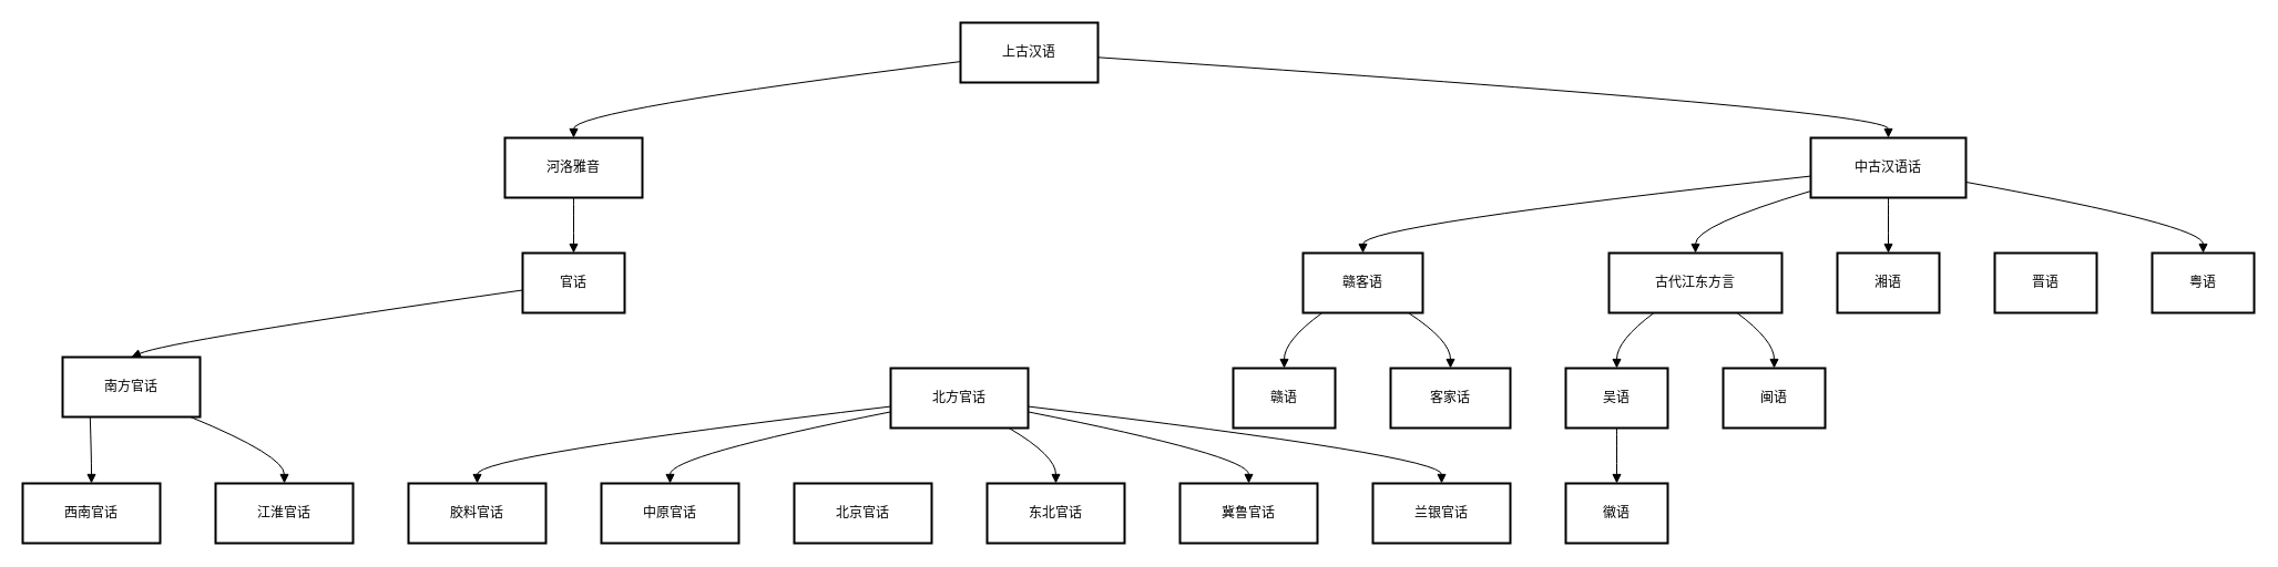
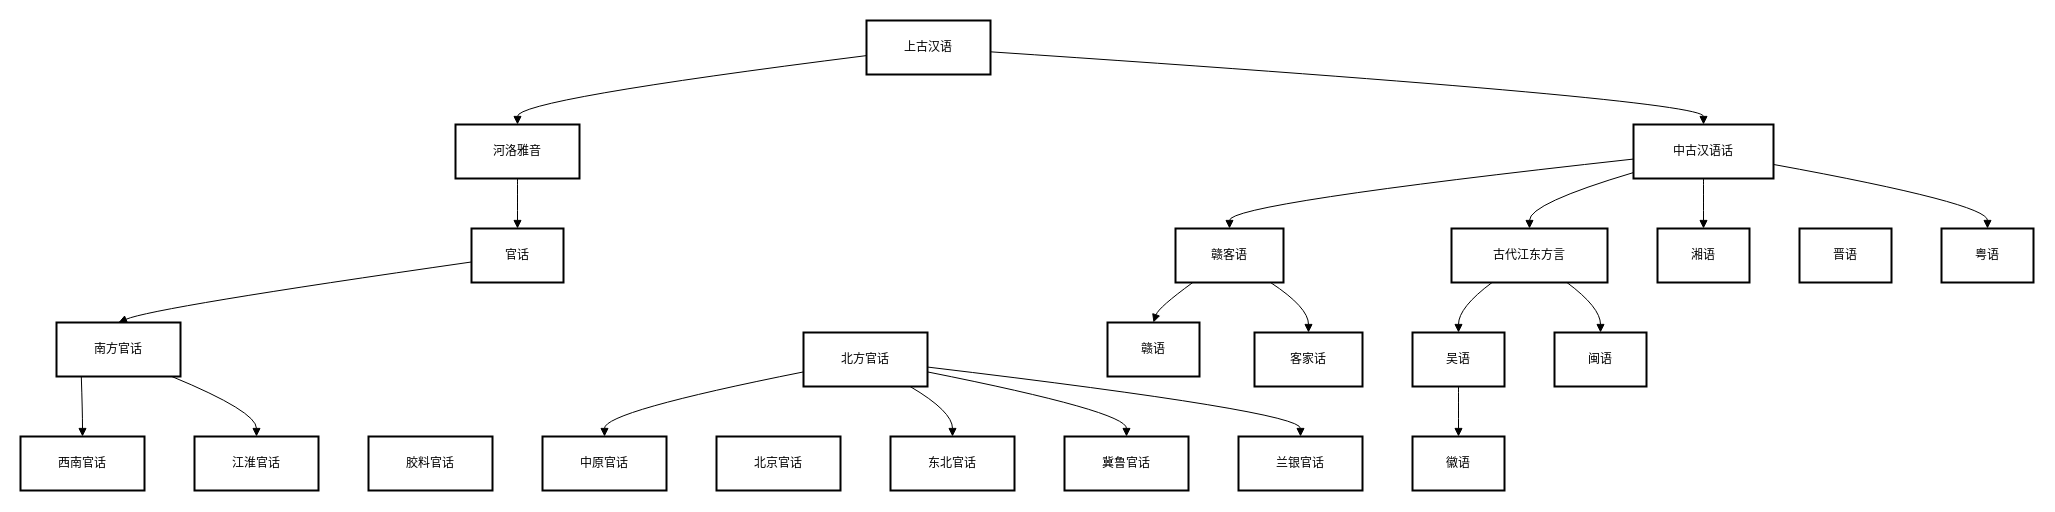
  <mxCell id="0" />
  <mxCell id="1" parent="0" />
  <mxCell id="2" value="上古汉语" style="whiteSpace=wrap;strokeWidth=2;" vertex="1" parent="1"><mxGeometry x="866" y="20" width="124" height="54" as="geometry" /></mxCell>
  <mxCell id="3" value="河洛雅音" style="whiteSpace=wrap;strokeWidth=2;" vertex="1" parent="1"><mxGeometry x="455" y="124" width="124" height="54" as="geometry" /></mxCell>
  <mxCell id="4" value="中古汉语话" style="whiteSpace=wrap;strokeWidth=2;" vertex="1" parent="1"><mxGeometry x="1633" y="124" width="140" height="54" as="geometry" /></mxCell>
  <mxCell id="5" value="官话" style="whiteSpace=wrap;strokeWidth=2;" vertex="1" parent="1"><mxGeometry x="471" y="228" width="92" height="54" as="geometry" /></mxCell>
  <mxCell id="6" value="南方官话" style="whiteSpace=wrap;strokeWidth=2;" vertex="1" parent="1"><mxGeometry x="56" y="322" width="124" height="54" as="geometry" /></mxCell>
  <mxCell id="7" value="北方官话" style="whiteSpace=wrap;strokeWidth=2;" vertex="1" parent="1"><mxGeometry x="803" y="332" width="124" height="54" as="geometry" /></mxCell>
  <mxCell id="8" value="西南官话" style="whiteSpace=wrap;strokeWidth=2;" vertex="1" parent="1"><mxGeometry x="20" y="436" width="124" height="54" as="geometry" /></mxCell>
  <mxCell id="9" value="江淮官话" style="whiteSpace=wrap;strokeWidth=2;" vertex="1" parent="1"><mxGeometry x="194" y="436" width="124" height="54" as="geometry" /></mxCell>
  <mxCell id="10" value="胶料官话" style="whiteSpace=wrap;strokeWidth=2;" vertex="1" parent="1"><mxGeometry x="368" y="436" width="124" height="54" as="geometry" /></mxCell>
  <mxCell id="11" value="中原官话" style="whiteSpace=wrap;strokeWidth=2;" vertex="1" parent="1"><mxGeometry x="542" y="436" width="124" height="54" as="geometry" /></mxCell>
  <mxCell id="12" value="北京官话" style="whiteSpace=wrap;strokeWidth=2;" vertex="1" parent="1"><mxGeometry x="716" y="436" width="124" height="54" as="geometry" /></mxCell>
  <mxCell id="13" value="东北官话" style="whiteSpace=wrap;strokeWidth=2;" vertex="1" parent="1"><mxGeometry x="890" y="436" width="124" height="54" as="geometry" /></mxCell>
  <mxCell id="14" value="冀鲁官话" style="whiteSpace=wrap;strokeWidth=2;" vertex="1" parent="1"><mxGeometry x="1064" y="436" width="124" height="54" as="geometry" /></mxCell>
  <mxCell id="15" value="兰银官话" style="whiteSpace=wrap;strokeWidth=2;" vertex="1" parent="1"><mxGeometry x="1238" y="436" width="124" height="54" as="geometry" /></mxCell>
  <mxCell id="16" value="赣客语" style="whiteSpace=wrap;strokeWidth=2;" vertex="1" parent="1"><mxGeometry x="1175" y="228" width="108" height="54" as="geometry" /></mxCell>
  <mxCell id="17" value="古代江东方言" style="whiteSpace=wrap;strokeWidth=2;" vertex="1" parent="1"><mxGeometry x="1451" y="228" width="156" height="54" as="geometry" /></mxCell>
  <mxCell id="18" value="湘语" style="whiteSpace=wrap;strokeWidth=2;" vertex="1" parent="1"><mxGeometry x="1657" y="228" width="92" height="54" as="geometry" /></mxCell>
  <mxCell id="19" value="晋语" style="whiteSpace=wrap;strokeWidth=2;" vertex="1" parent="1"><mxGeometry x="1799" y="228" width="92" height="54" as="geometry" /></mxCell>
  <mxCell id="20" value="粤语" style="whiteSpace=wrap;strokeWidth=2;" vertex="1" parent="1"><mxGeometry x="1941" y="228" width="92" height="54" as="geometry" /></mxCell>
- <mxCell id="21" value="赣语" style="whiteSpace=wrap;strokeWidth=2;" vertex="1" parent="1"><mxGeometry x="1112" y="332" width="92" height="54" as="geometry" /></mxCell>
+ <mxCell id="21" value="赣语" style="whiteSpace=wrap;strokeWidth=2;" vertex="1" parent="1"><mxGeometry x="1107" y="322" width="92" height="54" as="geometry" /></mxCell>
  <mxCell id="22" value="客家话" style="whiteSpace=wrap;strokeWidth=2;" vertex="1" parent="1"><mxGeometry x="1254" y="332" width="108" height="54" as="geometry" /></mxCell>
  <mxCell id="23" value="吴语" style="whiteSpace=wrap;strokeWidth=2;" vertex="1" parent="1"><mxGeometry x="1412" y="332" width="92" height="54" as="geometry" /></mxCell>
  <mxCell id="24" value="闽语" style="whiteSpace=wrap;strokeWidth=2;" vertex="1" parent="1"><mxGeometry x="1554" y="332" width="92" height="54" as="geometry" /></mxCell>
  <mxCell id="25" value="徽语" style="whiteSpace=wrap;strokeWidth=2;" vertex="1" parent="1"><mxGeometry x="1412" y="436" width="92" height="54" as="geometry" /></mxCell>
  <mxCell id="26" value="" style="curved=1;startArrow=none;endArrow=block;exitX=0;exitY=0.65;entryX=0.5;entryY=0;rounded=0;" edge="1" parent="1" source="2" target="3"><mxGeometry relative="1" as="geometry"><Array as="points"><mxPoint x="517" y="99" /></Array></mxGeometry></mxCell>
  <mxCell id="27" value="" style="curved=1;startArrow=none;endArrow=block;exitX=1;exitY=0.58;entryX=0.5;entryY=0;rounded=0;" edge="1" parent="1" source="2" target="4"><mxGeometry relative="1" as="geometry"><Array as="points"><mxPoint x="1703" y="99" /></Array></mxGeometry></mxCell>
  <mxCell id="28" value="" style="curved=1;startArrow=none;endArrow=block;exitX=0.5;exitY=1;entryX=0.5;entryY=0;rounded=0;" edge="1" parent="1" source="3" target="5"><mxGeometry relative="1" as="geometry"><Array as="points" /></mxGeometry></mxCell>
  <mxCell id="29" value="" style="curved=1;startArrow=none;endArrow=block;exitX=0;exitY=0.62;entryX=0.5;entryY=0;rounded=0;" edge="1" parent="1" source="5" target="6"><mxGeometry relative="1" as="geometry"><Array as="points"><mxPoint x="153" y="307" /></Array></mxGeometry></mxCell>
  <mxCell id="30" value="" style="curved=1;startArrow=none;endArrow=block;exitX=0.2;exitY=1;entryX=0.5;entryY=0;rounded=0;" edge="1" parent="1" source="6" target="8"><mxGeometry relative="1" as="geometry"><Array as="points"><mxPoint x="82" y="411" /></Array></mxGeometry></mxCell>
  <mxCell id="31" value="" style="curved=1;startArrow=none;endArrow=block;exitX=0.93;exitY=1;entryX=0.5;entryY=0;rounded=0;" edge="1" parent="1" source="6" target="9"><mxGeometry relative="1" as="geometry"><Array as="points"><mxPoint x="256" y="411" /></Array></mxGeometry></mxCell>
- <mxCell id="32" value="" style="curved=1;startArrow=none;endArrow=block;exitX=0;exitY=0.64;entryX=0.5;entryY=0;rounded=0;" edge="1" parent="1" source="7" target="10"><mxGeometry relative="1" as="geometry"><Array as="points"><mxPoint x="430" y="411" /></Array></mxGeometry></mxCell>
  <mxCell id="33" value="" style="curved=1;startArrow=none;endArrow=block;exitX=0;exitY=0.73;entryX=0.5;entryY=0;rounded=0;" edge="1" parent="1" source="7" target="11"><mxGeometry relative="1" as="geometry"><Array as="points"><mxPoint x="604" y="411" /></Array></mxGeometry></mxCell>
  <mxCell id="34" value="" style="curved=1;startArrow=none;endArrow=block;exitX=0.86;exitY=1;entryX=0.5;entryY=0;rounded=0;" edge="1" parent="1" source="7" target="13"><mxGeometry relative="1" as="geometry"><Array as="points"><mxPoint x="952" y="411" /></Array></mxGeometry></mxCell>
  <mxCell id="35" value="" style="curved=1;startArrow=none;endArrow=block;exitX=1;exitY=0.73;entryX=0.5;entryY=0;rounded=0;" edge="1" parent="1" source="7" target="14"><mxGeometry relative="1" as="geometry"><Array as="points"><mxPoint x="1126" y="411" /></Array></mxGeometry></mxCell>
  <mxCell id="36" value="" style="curved=1;startArrow=none;endArrow=block;exitX=1;exitY=0.64;entryX=0.5;entryY=0;rounded=0;" edge="1" parent="1" source="7" target="15"><mxGeometry relative="1" as="geometry"><Array as="points"><mxPoint x="1300" y="411" /></Array></mxGeometry></mxCell>
  <mxCell id="37" value="" style="curved=1;startArrow=none;endArrow=block;exitX=0;exitY=0.64;entryX=0.5;entryY=0;rounded=0;" edge="1" parent="1" source="4" target="16"><mxGeometry relative="1" as="geometry"><Array as="points"><mxPoint x="1229" y="203" /></Array></mxGeometry></mxCell>
  <mxCell id="38" value="" style="curved=1;startArrow=none;endArrow=block;exitX=0;exitY=0.89;entryX=0.5;entryY=0;rounded=0;" edge="1" parent="1" source="4" target="17"><mxGeometry relative="1" as="geometry"><Array as="points"><mxPoint x="1529" y="203" /></Array></mxGeometry></mxCell>
  <mxCell id="39" value="" style="curved=1;startArrow=none;endArrow=block;exitX=0.5;exitY=1;entryX=0.5;entryY=0;rounded=0;" edge="1" parent="1" source="4" target="18"><mxGeometry relative="1" as="geometry"><Array as="points" /></mxGeometry></mxCell>
  <mxCell id="40" value="" style="curved=1;startArrow=none;endArrow=block;exitX=1;exitY=0.74;entryX=0.5;entryY=0;rounded=0;" edge="1" parent="1" source="4" target="20"><mxGeometry relative="1" as="geometry"><Array as="points"><mxPoint x="1987" y="203" /></Array></mxGeometry></mxCell>
  <mxCell id="41" value="" style="curved=1;startArrow=none;endArrow=block;exitX=0.16;exitY=1;entryX=0.5;entryY=0;rounded=0;" edge="1" parent="1" source="16" target="21"><mxGeometry relative="1" as="geometry"><Array as="points"><mxPoint x="1158" y="307" /></Array></mxGeometry></mxCell>
  <mxCell id="42" value="" style="curved=1;startArrow=none;endArrow=block;exitX=0.88;exitY=1;entryX=0.5;entryY=0;rounded=0;" edge="1" parent="1" source="16" target="22"><mxGeometry relative="1" as="geometry"><Array as="points"><mxPoint x="1308" y="307" /></Array></mxGeometry></mxCell>
  <mxCell id="43" value="" style="curved=1;startArrow=none;endArrow=block;exitX=0.26;exitY=1;entryX=0.5;entryY=0;rounded=0;" edge="1" parent="1" source="17" target="23"><mxGeometry relative="1" as="geometry"><Array as="points"><mxPoint x="1458" y="307" /></Array></mxGeometry></mxCell>
  <mxCell id="44" value="" style="curved=1;startArrow=none;endArrow=block;exitX=0.74;exitY=1;entryX=0.5;entryY=0;rounded=0;" edge="1" parent="1" source="17" target="24"><mxGeometry relative="1" as="geometry"><Array as="points"><mxPoint x="1600" y="307" /></Array></mxGeometry></mxCell>
  <mxCell id="45" value="" style="curved=1;startArrow=none;endArrow=block;exitX=0.5;exitY=1;entryX=0.5;entryY=0;rounded=0;" edge="1" parent="1" source="23" target="25"><mxGeometry relative="1" as="geometry"><Array as="points" /></mxGeometry></mxCell>
